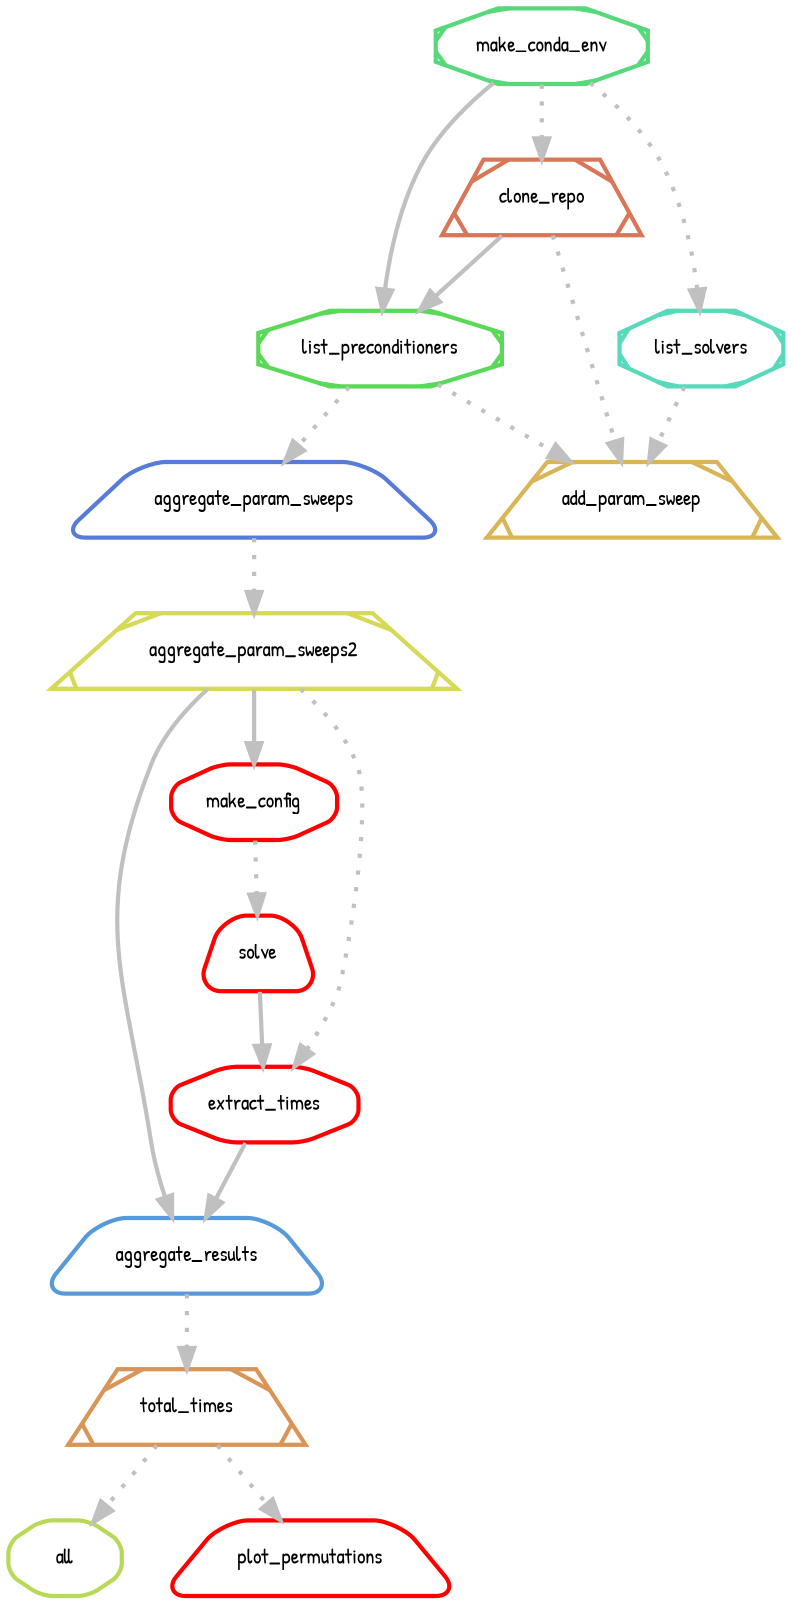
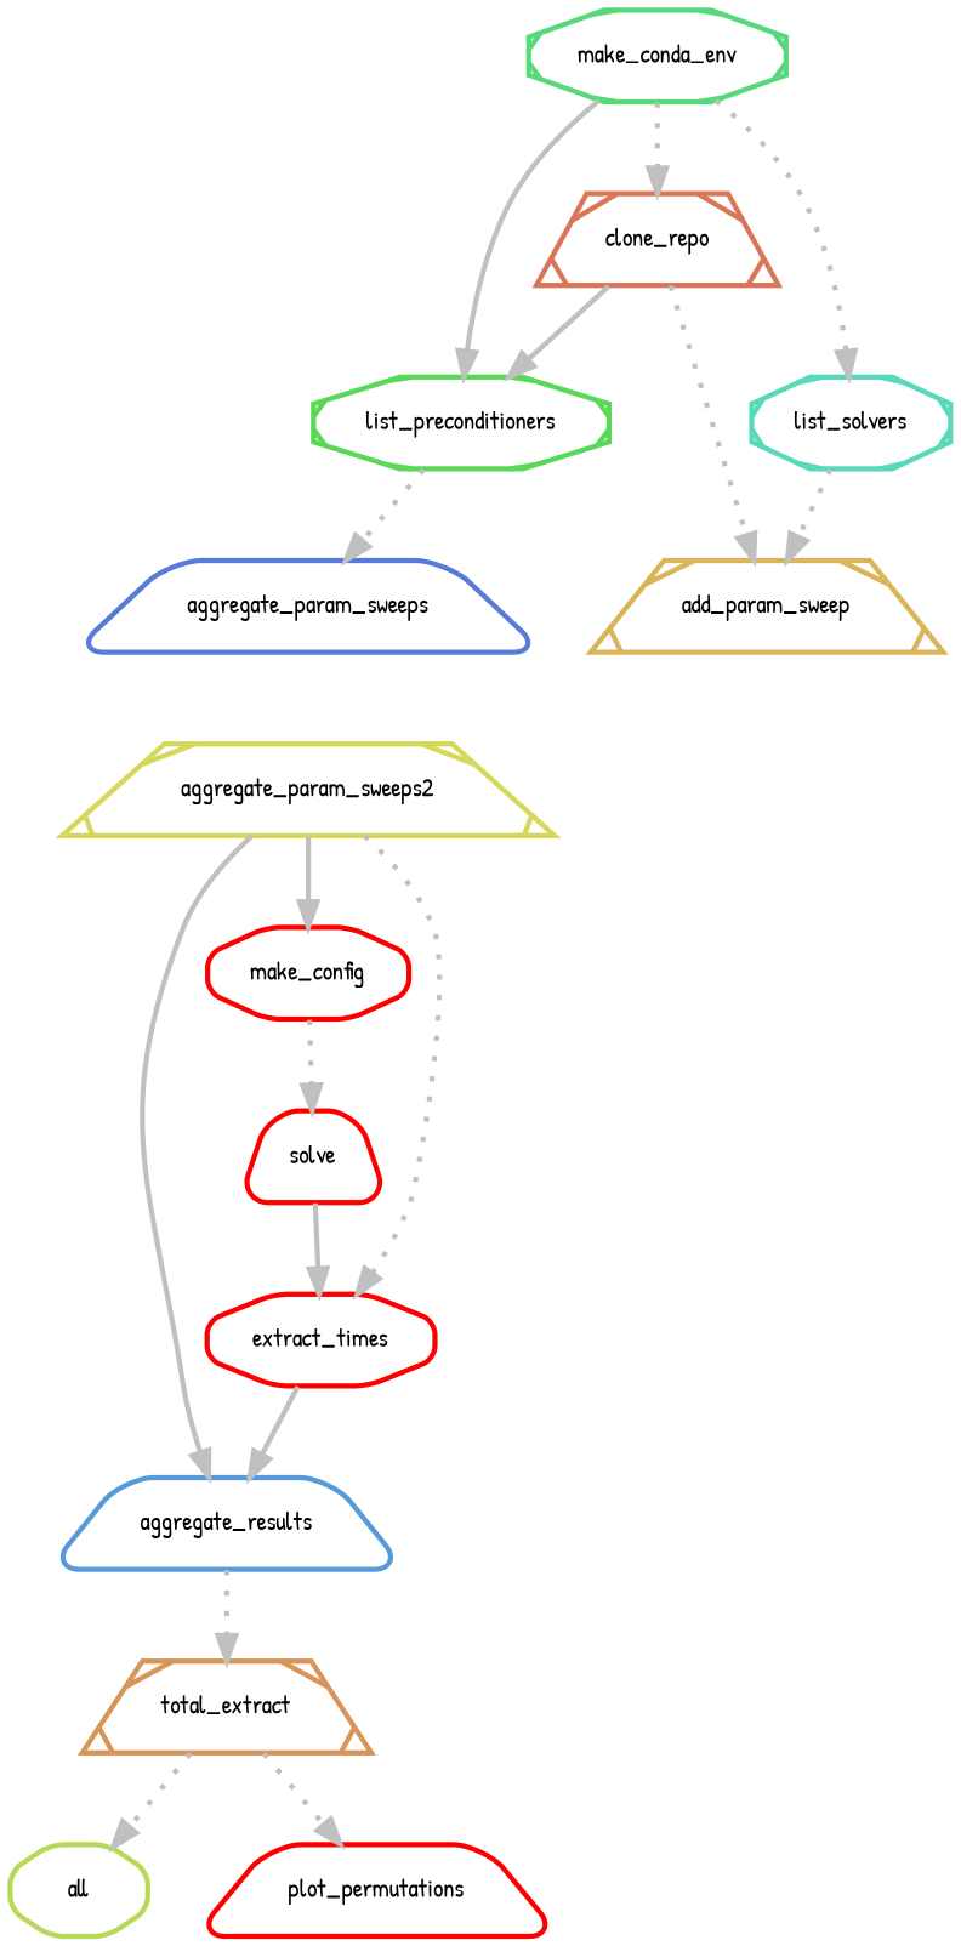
  digraph {
    bgcolor=white
    fontname="Patrick Hand"
    node [color=red fontname="Patrick Hand" fontsize=10 penwidth=2 shape=trapezium style=diagonals]
    edge [color=grey fontname="Patrick Hand" penwidth=2 style=dotted]
-   n1 [color="0.08 0.6 0.85" label=total_times]
+   n1 [color="0.08 0.6 0.85" label=total_extract]
    n2 [color="0.21 0.6 0.85" label=all shape=octagon style=rounded]
    n3 [label=plot_permutations style=rounded]
    n4 [color="0.17 0.6 0.85" label=aggregate_param_sweeps2]
    n5 [color="0.58 0.6 0.85" label=aggregate_results style=rounded]
    n6 [label=make_config shape=octagon style=rounded]
    n7 [label=extract_times shape=octagon style=rounded]
    n8 [label=solve style=rounded]
    n9 [color="0.62 0.6 0.85" label=aggregate_param_sweeps style=rounded]
    n10 [color="0.38 0.6 0.85" label=make_conda_env shape=octagon]
    n11 [color="0.04 0.6 0.85" label=clone_repo]
    n12 [color="0.33 0.6 0.85" label=list_preconditioners shape=octagon]
    n13 [color="0.46 0.6 0.85" label=list_solvers shape=octagon]
    n14 [color="0.12 0.6 0.85" label=add_param_sweep]
    n1 -> n2
    n1 -> n3
    n4 -> n5 [style=bold]
    n4 -> n6 [style=bold]
    n4 -> n7
    n5 -> n1
    n6 -> n8
    n7 -> n5 [style=bold]
    n8 -> n7 [style=bold]
-   n9 -> n4
    n10 -> n11
    n10 -> n12 [style=bold]
    n10 -> n13
    n11 -> n12 [style=bold]
    n11 -> n14
    n12 -> n9
-   n12 -> n14
    n13 -> n14
  }
